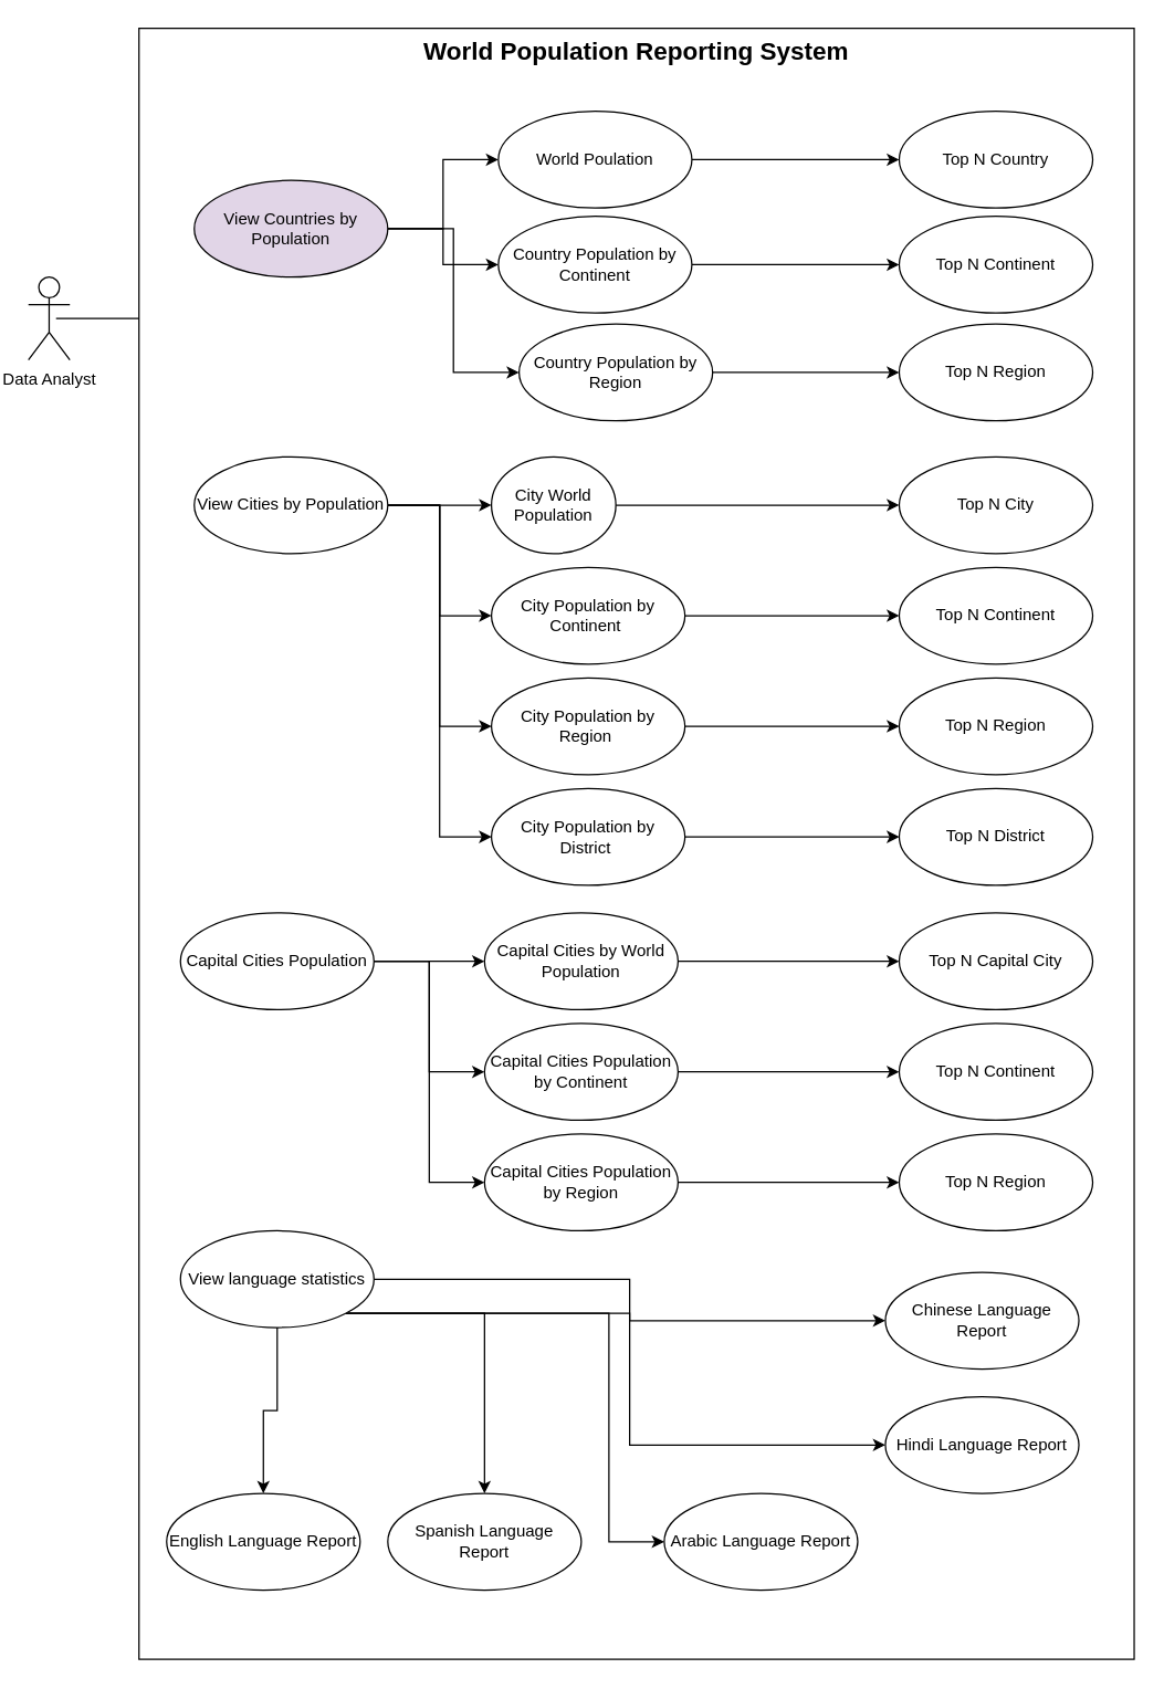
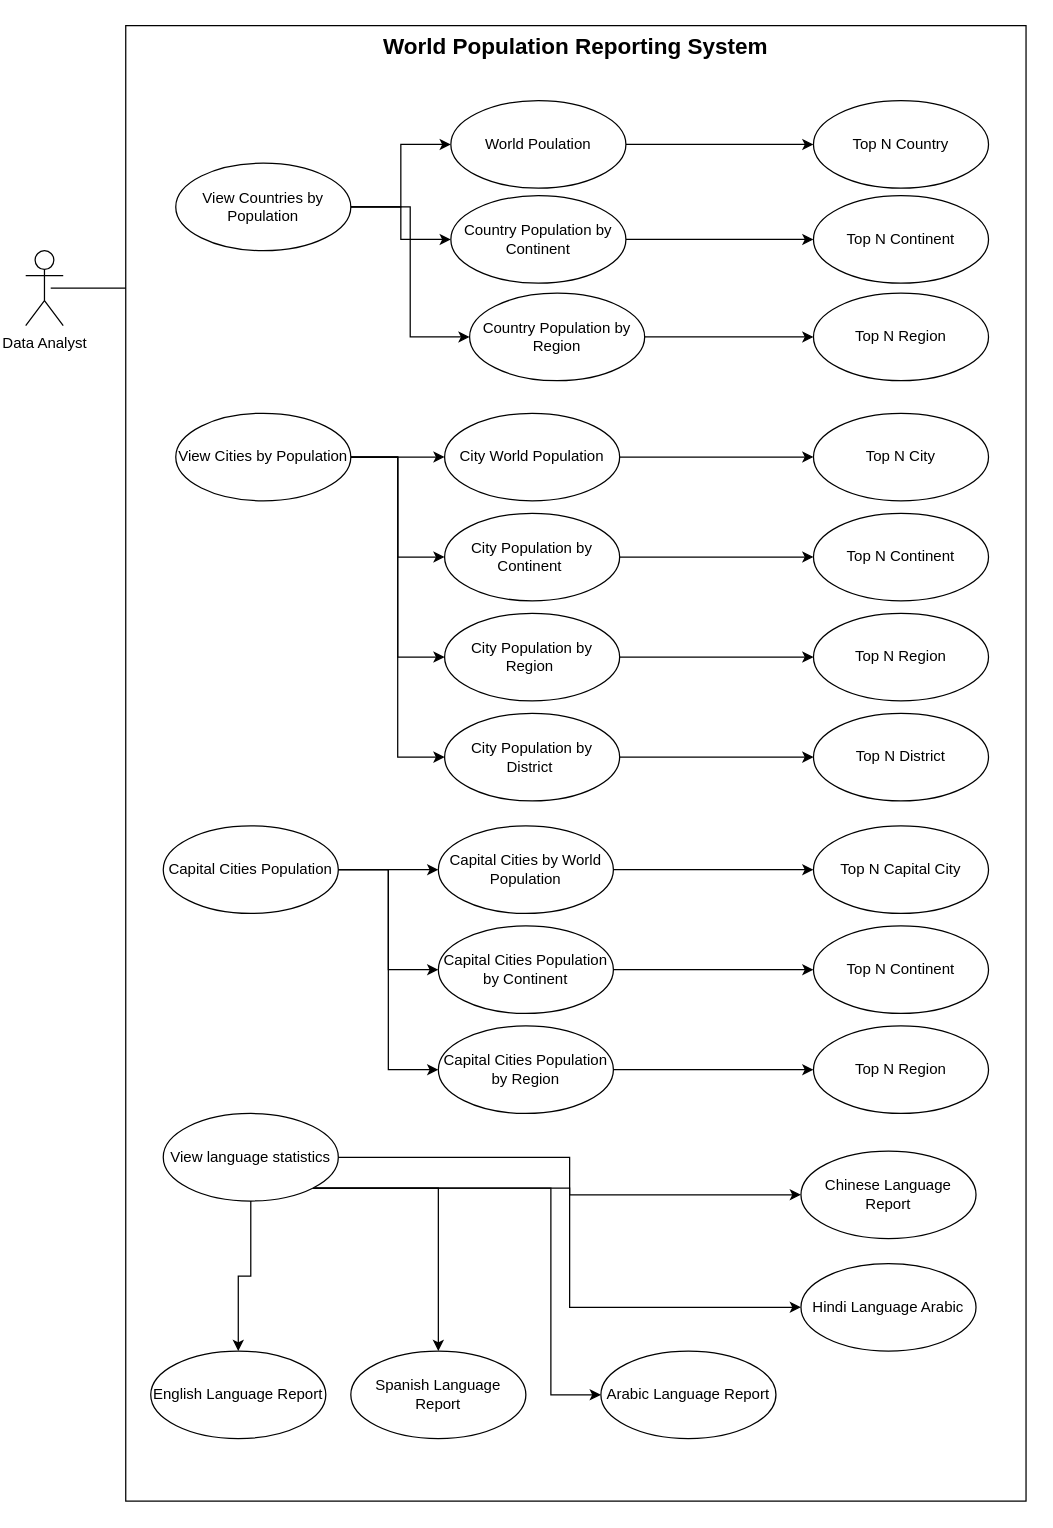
  <mxCell id="0" />
  <mxCell id="1" parent="0" />
  <mxCell id="2" value="&lt;b&gt;&lt;font style=&quot;font-size: 18px;&quot;&gt;World Population Reporting System&lt;/font&gt;&lt;/b&gt;" style="rounded=0;whiteSpace=wrap;html=1;verticalAlign=top;" parent="1" vertex="1"><mxGeometry x="100" y="20" width="720" height="1180" as="geometry" /></mxCell>
  <mxCell id="3" value="Data Analyst" style="shape=umlActor;verticalLabelPosition=bottom;verticalAlign=top;html=1;" parent="1" vertex="1"><mxGeometry x="20" y="200" width="30" height="60" as="geometry" /></mxCell>
  <mxCell id="4" value="" style="line;strokeWidth=1;fillColor=none;align=left;verticalAlign=middle;spacingTop=-1;spacingLeft=3;spacingRight=3;rotatable=0;labelPosition=right;points=[];portConstraint=eastwest;strokeColor=inherit;" parent="1" vertex="1"><mxGeometry x="40" y="226" width="60" height="8" as="geometry" /></mxCell>
  <mxCell id="5" style="edgeStyle=orthogonalEdgeStyle;rounded=0;orthogonalLoop=1;jettySize=auto;html=1;exitX=1;exitY=0.5;exitDx=0;exitDy=0;" edge="1" parent="1" source="8" target="10"><mxGeometry relative="1" as="geometry" /></mxCell>
  <mxCell id="6" style="edgeStyle=orthogonalEdgeStyle;rounded=0;orthogonalLoop=1;jettySize=auto;html=1;exitX=1;exitY=0.5;exitDx=0;exitDy=0;" edge="1" parent="1" source="8" target="19"><mxGeometry relative="1" as="geometry" /></mxCell>
  <mxCell id="7" style="edgeStyle=orthogonalEdgeStyle;rounded=0;orthogonalLoop=1;jettySize=auto;html=1;exitX=1;exitY=0.5;exitDx=0;exitDy=0;entryX=0;entryY=0.5;entryDx=0;entryDy=0;" edge="1" parent="1" source="8" target="22"><mxGeometry relative="1" as="geometry" /></mxCell>
- <mxCell id="8" value="View Countries by Population" style="ellipse;whiteSpace=wrap;html=1;fillColor=#e1d5e7;" parent="1" vertex="1"><mxGeometry x="140" y="130" width="140" height="70" as="geometry" /></mxCell>
+ <mxCell id="8" value="View Countries by Population" style="ellipse;whiteSpace=wrap;html=1;" parent="1" vertex="1"><mxGeometry x="140" y="130" width="140" height="70" as="geometry" /></mxCell>
  <mxCell id="9" style="edgeStyle=orthogonalEdgeStyle;rounded=0;orthogonalLoop=1;jettySize=auto;html=1;exitX=1;exitY=0.5;exitDx=0;exitDy=0;" edge="1" parent="1" source="10" target="17"><mxGeometry relative="1" as="geometry" /></mxCell>
  <mxCell id="10" value="World Poulation" style="ellipse;whiteSpace=wrap;html=1;" parent="1" vertex="1"><mxGeometry x="360" width="140" height="70" as="geometry" y="80" /></mxCell>
  <mxCell id="11" style="edgeStyle=orthogonalEdgeStyle;rounded=0;orthogonalLoop=1;jettySize=auto;html=1;exitX=1;exitY=0.5;exitDx=0;exitDy=0;" edge="1" parent="1" source="16" target="54"><mxGeometry relative="1" as="geometry" /></mxCell>
  <mxCell id="12" style="edgeStyle=orthogonalEdgeStyle;rounded=0;orthogonalLoop=1;jettySize=auto;html=1;exitX=0.5;exitY=1;exitDx=0;exitDy=0;" edge="1" parent="1" source="16" target="55"><mxGeometry relative="1" as="geometry" /></mxCell>
  <mxCell id="13" style="edgeStyle=orthogonalEdgeStyle;rounded=0;orthogonalLoop=1;jettySize=auto;html=1;exitX=1;exitY=1;exitDx=0;exitDy=0;entryX=0;entryY=0.5;entryDx=0;entryDy=0;" edge="1" parent="1" source="16" target="56"><mxGeometry relative="1" as="geometry" /></mxCell>
  <mxCell id="14" style="edgeStyle=orthogonalEdgeStyle;rounded=0;orthogonalLoop=1;jettySize=auto;html=1;exitX=1;exitY=1;exitDx=0;exitDy=0;" edge="1" parent="1" source="16" target="57"><mxGeometry relative="1" as="geometry" /></mxCell>
  <mxCell id="15" style="edgeStyle=orthogonalEdgeStyle;rounded=0;orthogonalLoop=1;jettySize=auto;html=1;exitX=1;exitY=1;exitDx=0;exitDy=0;" edge="1" parent="1" source="16" target="58"><mxGeometry relative="1" as="geometry"><Array as="points"><mxPoint x="440" y="950" /><mxPoint x="440" y="1115" /></Array></mxGeometry></mxCell>
  <mxCell id="16" value="View language statistics" style="ellipse;whiteSpace=wrap;html=1;" parent="1" vertex="1"><mxGeometry x="130" y="890" width="140" height="70" as="geometry" /></mxCell>
  <mxCell id="17" value="Top N Country" style="ellipse;whiteSpace=wrap;html=1;" vertex="1" parent="1"><mxGeometry x="650" width="140" height="70" as="geometry" y="80" /></mxCell>
  <mxCell id="18" style="edgeStyle=orthogonalEdgeStyle;rounded=0;orthogonalLoop=1;jettySize=auto;html=1;exitX=1;exitY=0.5;exitDx=0;exitDy=0;" edge="1" parent="1" source="19" target="20"><mxGeometry relative="1" as="geometry" /></mxCell>
  <mxCell id="19" value="Country Population by Continent" style="ellipse;whiteSpace=wrap;html=1;" vertex="1" parent="1"><mxGeometry x="360" y="156" width="140" height="70" as="geometry" /></mxCell>
  <mxCell id="20" value="Top N Continent" style="ellipse;whiteSpace=wrap;html=1;" vertex="1" parent="1"><mxGeometry x="650" y="156" width="140" height="70" as="geometry" /></mxCell>
  <mxCell id="21" style="edgeStyle=orthogonalEdgeStyle;rounded=0;orthogonalLoop=1;jettySize=auto;html=1;exitX=1;exitY=0.5;exitDx=0;exitDy=0;" edge="1" parent="1" source="22" target="23"><mxGeometry relative="1" as="geometry" /></mxCell>
  <mxCell id="22" value="Country Population by Region" style="ellipse;whiteSpace=wrap;html=1;" vertex="1" parent="1"><mxGeometry x="375" y="234" width="140" height="70" as="geometry" /></mxCell>
  <mxCell id="23" value="Top N Region" style="ellipse;whiteSpace=wrap;html=1;" vertex="1" parent="1"><mxGeometry x="650" y="234" width="140" height="70" as="geometry" /></mxCell>
  <mxCell id="24" style="edgeStyle=orthogonalEdgeStyle;rounded=0;orthogonalLoop=1;jettySize=auto;html=1;exitX=1;exitY=0.5;exitDx=0;exitDy=0;entryX=0;entryY=0.5;entryDx=0;entryDy=0;" edge="1" parent="1" source="28" target="30"><mxGeometry relative="1" as="geometry" /></mxCell>
  <mxCell id="25" style="edgeStyle=orthogonalEdgeStyle;rounded=0;orthogonalLoop=1;jettySize=auto;html=1;exitX=1;exitY=0.5;exitDx=0;exitDy=0;entryX=0;entryY=0.5;entryDx=0;entryDy=0;" edge="1" parent="1" source="28" target="33"><mxGeometry relative="1" as="geometry" /></mxCell>
  <mxCell id="26" style="edgeStyle=orthogonalEdgeStyle;rounded=0;orthogonalLoop=1;jettySize=auto;html=1;exitX=1;exitY=0.5;exitDx=0;exitDy=0;entryX=0;entryY=0.5;entryDx=0;entryDy=0;" edge="1" parent="1" source="28" target="35"><mxGeometry relative="1" as="geometry" /></mxCell>
  <mxCell id="27" style="edgeStyle=orthogonalEdgeStyle;rounded=0;orthogonalLoop=1;jettySize=auto;html=1;exitX=1;exitY=0.5;exitDx=0;exitDy=0;entryX=0;entryY=0.5;entryDx=0;entryDy=0;" edge="1" parent="1" source="28" target="37"><mxGeometry relative="1" as="geometry" /></mxCell>
  <mxCell id="28" value="View Cities by Population" style="ellipse;whiteSpace=wrap;html=1;" vertex="1" parent="1"><mxGeometry x="140" y="330" width="140" height="70" as="geometry" /></mxCell>
  <mxCell id="29" style="edgeStyle=orthogonalEdgeStyle;rounded=0;orthogonalLoop=1;jettySize=auto;html=1;exitX=1;exitY=0.5;exitDx=0;exitDy=0;entryX=0;entryY=0.5;entryDx=0;entryDy=0;" edge="1" parent="1" source="30" target="31"><mxGeometry relative="1" as="geometry" /></mxCell>
- <mxCell id="30" value="City World Population" style="ellipse;whiteSpace=wrap;html=1;" vertex="1" parent="1"><mxGeometry x="355" y="330" width="90" height="70" as="geometry" /></mxCell>
+ <mxCell id="30" value="City World Population" style="ellipse;whiteSpace=wrap;html=1;" vertex="1" parent="1"><mxGeometry x="355" y="330" width="140" height="70" as="geometry" /></mxCell>
  <mxCell id="31" value="Top N City" style="ellipse;whiteSpace=wrap;html=1;" vertex="1" parent="1"><mxGeometry x="650" y="330" width="140" height="70" as="geometry" /></mxCell>
  <mxCell id="32" style="edgeStyle=orthogonalEdgeStyle;rounded=0;orthogonalLoop=1;jettySize=auto;html=1;exitX=1;exitY=0.5;exitDx=0;exitDy=0;" edge="1" parent="1" source="33" target="38"><mxGeometry relative="1" as="geometry" /></mxCell>
  <mxCell id="33" value="City Population by Continent&amp;nbsp;" style="ellipse;whiteSpace=wrap;html=1;" vertex="1" parent="1"><mxGeometry x="355" y="410" width="140" height="70" as="geometry" /></mxCell>
  <mxCell id="34" style="edgeStyle=orthogonalEdgeStyle;rounded=0;orthogonalLoop=1;jettySize=auto;html=1;exitX=1;exitY=0.5;exitDx=0;exitDy=0;" edge="1" parent="1" source="35" target="39"><mxGeometry relative="1" as="geometry" /></mxCell>
  <mxCell id="35" value="City Population by Region&amp;nbsp;" style="ellipse;whiteSpace=wrap;html=1;" vertex="1" parent="1"><mxGeometry x="355" y="490" width="140" height="70" as="geometry" /></mxCell>
  <mxCell id="36" style="edgeStyle=orthogonalEdgeStyle;rounded=0;orthogonalLoop=1;jettySize=auto;html=1;exitX=1;exitY=0.5;exitDx=0;exitDy=0;entryX=0;entryY=0.5;entryDx=0;entryDy=0;" edge="1" parent="1" source="37" target="40"><mxGeometry relative="1" as="geometry" /></mxCell>
  <mxCell id="37" value="City Population by District&amp;nbsp;" style="ellipse;whiteSpace=wrap;html=1;" vertex="1" parent="1"><mxGeometry x="355" y="570" width="140" height="70" as="geometry" /></mxCell>
  <mxCell id="38" value="Top N Continent" style="ellipse;whiteSpace=wrap;html=1;" vertex="1" parent="1"><mxGeometry x="650" y="410" width="140" height="70" as="geometry" /></mxCell>
  <mxCell id="39" value="Top N Region" style="ellipse;whiteSpace=wrap;html=1;" vertex="1" parent="1"><mxGeometry x="650" y="490" width="140" height="70" as="geometry" /></mxCell>
  <mxCell id="40" value="Top N District" style="ellipse;whiteSpace=wrap;html=1;" vertex="1" parent="1"><mxGeometry x="650" y="570" width="140" height="70" as="geometry" /></mxCell>
  <mxCell id="41" style="edgeStyle=orthogonalEdgeStyle;rounded=0;orthogonalLoop=1;jettySize=auto;html=1;exitX=1;exitY=0.5;exitDx=0;exitDy=0;entryX=0;entryY=0.5;entryDx=0;entryDy=0;" edge="1" parent="1" source="44" target="46"><mxGeometry relative="1" as="geometry" /></mxCell>
  <mxCell id="42" style="edgeStyle=orthogonalEdgeStyle;rounded=0;orthogonalLoop=1;jettySize=auto;html=1;exitX=1;exitY=0.5;exitDx=0;exitDy=0;entryX=0;entryY=0.5;entryDx=0;entryDy=0;" edge="1" parent="1" source="44" target="49"><mxGeometry relative="1" as="geometry" /></mxCell>
  <mxCell id="43" style="edgeStyle=orthogonalEdgeStyle;rounded=0;orthogonalLoop=1;jettySize=auto;html=1;exitX=1;exitY=0.5;exitDx=0;exitDy=0;entryX=0;entryY=0.5;entryDx=0;entryDy=0;" edge="1" parent="1" source="44" target="51"><mxGeometry relative="1" as="geometry" /></mxCell>
  <mxCell id="44" value="Capital Cities Population" style="ellipse;whiteSpace=wrap;html=1;" vertex="1" parent="1"><mxGeometry x="130" y="660" width="140" height="70" as="geometry" /></mxCell>
  <mxCell id="45" style="edgeStyle=orthogonalEdgeStyle;rounded=0;orthogonalLoop=1;jettySize=auto;html=1;exitX=1;exitY=0.5;exitDx=0;exitDy=0;" edge="1" parent="1" source="46" target="47"><mxGeometry relative="1" as="geometry" /></mxCell>
  <mxCell id="46" value="Capital Cities by World Population" style="ellipse;whiteSpace=wrap;html=1;" vertex="1" parent="1"><mxGeometry x="350" y="660" width="140" height="70" as="geometry" /></mxCell>
  <mxCell id="47" value="Top N Capital City" style="ellipse;whiteSpace=wrap;html=1;" vertex="1" parent="1"><mxGeometry x="650" y="660" width="140" height="70" as="geometry" /></mxCell>
  <mxCell id="48" style="edgeStyle=orthogonalEdgeStyle;rounded=0;orthogonalLoop=1;jettySize=auto;html=1;exitX=1;exitY=0.5;exitDx=0;exitDy=0;" edge="1" parent="1" source="49" target="52"><mxGeometry relative="1" as="geometry" /></mxCell>
  <mxCell id="49" value="Capital Cities Population by Continent" style="ellipse;whiteSpace=wrap;html=1;" vertex="1" parent="1"><mxGeometry x="350" y="740" width="140" height="70" as="geometry" /></mxCell>
  <mxCell id="50" style="edgeStyle=orthogonalEdgeStyle;rounded=0;orthogonalLoop=1;jettySize=auto;html=1;exitX=1;exitY=0.5;exitDx=0;exitDy=0;" edge="1" parent="1" source="51" target="53"><mxGeometry relative="1" as="geometry" /></mxCell>
  <mxCell id="51" value="Capital Cities Population by Region" style="ellipse;whiteSpace=wrap;html=1;" vertex="1" parent="1"><mxGeometry x="350" y="820" width="140" height="70" as="geometry" /></mxCell>
  <mxCell id="52" value="Top N Continent" style="ellipse;whiteSpace=wrap;html=1;" vertex="1" parent="1"><mxGeometry x="650" y="740" width="140" height="70" as="geometry" /></mxCell>
  <mxCell id="53" value="Top N Region" style="ellipse;whiteSpace=wrap;html=1;" vertex="1" parent="1"><mxGeometry x="650" y="820" width="140" height="70" as="geometry" /></mxCell>
  <mxCell id="54" value="Chinese Language Report" style="ellipse;whiteSpace=wrap;html=1;" vertex="1" parent="1"><mxGeometry x="640" y="920" width="140" height="70" as="geometry" /></mxCell>
  <mxCell id="55" value="English Language Report" style="ellipse;whiteSpace=wrap;html=1;" vertex="1" parent="1"><mxGeometry x="120" y="1080" width="140" height="70" as="geometry" /></mxCell>
- <mxCell id="56" value="Hindi Language Report" style="ellipse;whiteSpace=wrap;html=1;" vertex="1" parent="1"><mxGeometry x="640" y="1010" width="140" height="70" as="geometry" /></mxCell>
+ <mxCell id="56" value="Hindi Language Arabic" style="ellipse;whiteSpace=wrap;html=1;" vertex="1" parent="1"><mxGeometry x="640" y="1010" width="140" height="70" as="geometry" /></mxCell>
  <mxCell id="57" value="Spanish Language Report" style="ellipse;whiteSpace=wrap;html=1;" vertex="1" parent="1"><mxGeometry x="280" y="1080" width="140" height="70" as="geometry" /></mxCell>
  <mxCell id="58" value="Arabic Language Report" style="ellipse;whiteSpace=wrap;html=1;" vertex="1" parent="1"><mxGeometry x="480" y="1080" width="140" height="70" as="geometry" /></mxCell>
